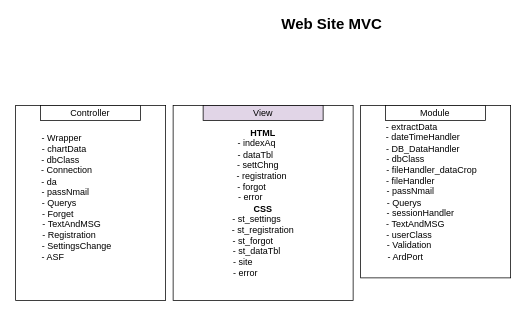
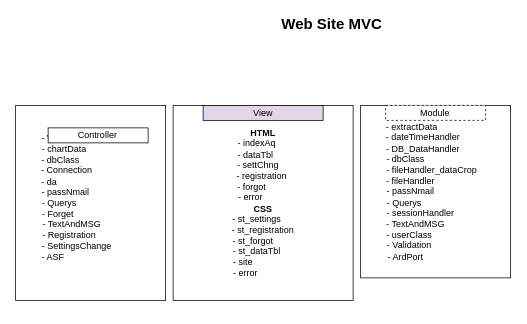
  <mxCell id="0" />
  <mxCell id="1" parent="0" />
  <mxCell id="2" value="&lt;b&gt;&lt;font style=&quot;font-size: 20px&quot;&gt;Web Site MVC&amp;nbsp;&lt;/font&gt;&lt;/b&gt;" style="text;html=1;align=center;verticalAlign=middle;resizable=0;points=[];autosize=1;strokeColor=none;fillColor=none;" vertex="1" parent="1"><mxGeometry x="364" y="20" width="160" height="20" as="geometry" /></mxCell>
  <mxCell id="3" value="" style="group" vertex="1" connectable="0" parent="1"><mxGeometry x="230" y="140" width="240" height="260" as="geometry" /></mxCell>
  <mxCell id="4" value="&lt;b&gt;HTML&lt;/b&gt;&lt;br&gt;- indexAq&amp;nbsp; &amp;nbsp; &amp;nbsp;&lt;br&gt;- dataTbl&amp;nbsp; &amp;nbsp; &amp;nbsp;&amp;nbsp;&lt;br&gt;- settChng&amp;nbsp; &amp;nbsp;&amp;nbsp;&lt;br&gt;- registration&amp;nbsp;&lt;br&gt;- forgot&amp;nbsp; &amp;nbsp; &amp;nbsp; &amp;nbsp; &amp;nbsp;&lt;br&gt;- error&amp;nbsp; &amp;nbsp; &amp;nbsp; &amp;nbsp; &amp;nbsp;&amp;nbsp;&lt;br&gt;&lt;b&gt;CSS&lt;/b&gt;&lt;br&gt;-&amp;nbsp;st_settings&amp;nbsp; &amp;nbsp; &amp;nbsp;&lt;br&gt;-&amp;nbsp;st_registration&lt;br&gt;-&amp;nbsp;st_forgot&amp;nbsp; &amp;nbsp; &amp;nbsp; &amp;nbsp;&amp;nbsp;&lt;br&gt;-&amp;nbsp;st_dataTbl&amp;nbsp; &amp;nbsp; &amp;nbsp;&lt;br&gt;-&amp;nbsp;site&amp;nbsp; &amp;nbsp; &amp;nbsp; &amp;nbsp; &amp;nbsp; &amp;nbsp; &amp;nbsp; &amp;nbsp;&amp;nbsp;&lt;br&gt;-&amp;nbsp;error&amp;nbsp; &amp;nbsp; &amp;nbsp; &amp;nbsp; &amp;nbsp; &amp;nbsp; &amp;nbsp;&amp;nbsp;" style="rounded=0;whiteSpace=wrap;html=1;" vertex="1" parent="3"><mxGeometry width="240" height="260" as="geometry" /></mxCell>
  <mxCell id="5" value="View" style="rounded=0;whiteSpace=wrap;html=1;fillColor=#e1d5e7;" vertex="1" parent="3"><mxGeometry x="40" width="160" height="20" as="geometry" /></mxCell>
  <mxCell id="6" value="" style="group" vertex="1" connectable="0" parent="1"><mxGeometry x="20" y="140" width="200" height="270" as="geometry" /></mxCell>
  <mxCell id="7" value="&lt;span&gt;- Wrapper&amp;nbsp; &amp;nbsp; &amp;nbsp; &amp;nbsp; &amp;nbsp; &amp;nbsp; &amp;nbsp; &amp;nbsp; &amp;nbsp; &amp;nbsp; &amp;nbsp; &amp;nbsp;&lt;/span&gt;&lt;br&gt;&lt;span&gt;- chartData&amp;nbsp; &amp;nbsp; &amp;nbsp; &amp;nbsp; &amp;nbsp; &amp;nbsp;&amp;nbsp;&amp;nbsp; &amp;nbsp; &amp;nbsp; &amp;nbsp; &amp;nbsp;&lt;/span&gt;&lt;br&gt;&lt;span&gt;-&amp;nbsp;dbClass&amp;nbsp; &amp;nbsp; &amp;nbsp; &amp;nbsp; &amp;nbsp; &amp;nbsp; &amp;nbsp; &amp;nbsp; &amp;nbsp; &amp;nbsp; &amp;nbsp; &amp;nbsp;&amp;nbsp;&lt;/span&gt;&lt;br&gt;&lt;span&gt;&amp;nbsp;-&amp;nbsp;&lt;/span&gt;Connection&amp;nbsp; &amp;nbsp; &amp;nbsp; &amp;nbsp; &amp;nbsp; &amp;nbsp; &amp;nbsp; &amp;nbsp; &amp;nbsp; &amp;nbsp;&amp;nbsp;&lt;br&gt;&lt;span&gt;- da&amp;nbsp; &amp;nbsp; &amp;nbsp; &amp;nbsp; &amp;nbsp; &amp;nbsp; &amp;nbsp;&amp;nbsp;&amp;nbsp; &amp;nbsp; &amp;nbsp; &amp;nbsp; &amp;nbsp; &amp;nbsp; &amp;nbsp; &amp;nbsp; &amp;nbsp; &amp;nbsp;&lt;/span&gt;&lt;br&gt;&lt;span&gt;- passNmail&amp;nbsp; &amp;nbsp; &amp;nbsp; &amp;nbsp; &amp;nbsp; &amp;nbsp; &amp;nbsp; &amp;nbsp; &amp;nbsp; &amp;nbsp;&amp;nbsp;&lt;/span&gt;&lt;br&gt;&lt;span&gt;- Querys&amp;nbsp; &amp;nbsp; &amp;nbsp; &amp;nbsp; &amp;nbsp; &amp;nbsp; &amp;nbsp; &amp;nbsp; &amp;nbsp; &amp;nbsp; &amp;nbsp; &amp;nbsp; &amp;nbsp;&lt;/span&gt;&lt;br&gt;&lt;span&gt;- Forget&amp;nbsp; &amp;nbsp; &amp;nbsp; &amp;nbsp; &amp;nbsp; &amp;nbsp; &amp;nbsp;&amp;nbsp;&amp;nbsp;&amp;nbsp; &amp;nbsp; &amp;nbsp; &amp;nbsp; &amp;nbsp; &amp;nbsp;&lt;/span&gt;&lt;br&gt;&lt;span&gt;- TextAndMSG&amp;nbsp; &amp;nbsp; &amp;nbsp; &amp;nbsp; &amp;nbsp; &amp;nbsp; &amp;nbsp; &amp;nbsp;&lt;/span&gt;&lt;br&gt;&lt;span&gt;- Registration&amp;nbsp; &amp;nbsp; &amp;nbsp; &amp;nbsp; &amp;nbsp; &amp;nbsp; &amp;nbsp; &amp;nbsp; &amp;nbsp;&lt;/span&gt;&lt;br&gt;&lt;span&gt;- SettingsChange&amp;nbsp; &amp;nbsp; &amp;nbsp; &amp;nbsp; &amp;nbsp; &amp;nbsp;&lt;br&gt;&lt;/span&gt;- ASF&amp;nbsp; &amp;nbsp; &amp;nbsp; &amp;nbsp; &amp;nbsp; &amp;nbsp; &amp;nbsp; &amp;nbsp; &amp;nbsp; &amp;nbsp; &amp;nbsp; &amp;nbsp;&amp;nbsp; &amp;nbsp; &amp;nbsp; &amp;nbsp;&lt;span&gt;&lt;br&gt;&amp;nbsp; &amp;nbsp; &amp;nbsp; &amp;nbsp; &amp;nbsp; &amp;nbsp; &amp;nbsp; &amp;nbsp; &amp;nbsp; &amp;nbsp; &amp;nbsp;&lt;/span&gt;" style="rounded=0;whiteSpace=wrap;html=1;" vertex="1" parent="6"><mxGeometry width="200" height="260" as="geometry" /></mxCell>
- <mxCell id="8" value="Controller" style="rounded=0;whiteSpace=wrap;html=1;" vertex="1" parent="6"><mxGeometry x="33.333" width="133.333" height="20" as="geometry" /></mxCell>
+ <mxCell id="8" value="Controller" style="rounded=0;whiteSpace=wrap;html=1;" vertex="1" parent="6"><mxGeometry x="43.333" y="30" width="133.333" height="20" as="geometry" /></mxCell>
  <mxCell id="9" value="M" style="group" vertex="1" connectable="0" parent="1"><mxGeometry x="480" y="140" width="200" height="230" as="geometry" /></mxCell>
  <mxCell id="10" value="- extractData&amp;nbsp; &amp;nbsp; &amp;nbsp; &amp;nbsp; &amp;nbsp; &amp;nbsp; &amp;nbsp; &amp;nbsp; &amp;nbsp; &amp;nbsp;&lt;br&gt;- dateTimeHandler&amp;nbsp; &amp;nbsp; &amp;nbsp; &amp;nbsp; &amp;nbsp;&amp;nbsp;&lt;br&gt;-&amp;nbsp;DB_DataHandler&amp;nbsp; &amp;nbsp; &amp;nbsp; &amp;nbsp; &amp;nbsp;&amp;nbsp;&lt;br&gt;-&amp;nbsp;dbClass&amp;nbsp; &amp;nbsp; &amp;nbsp; &amp;nbsp; &amp;nbsp; &amp;nbsp; &amp;nbsp; &amp;nbsp; &amp;nbsp; &amp;nbsp; &amp;nbsp; &amp;nbsp;&amp;nbsp;&lt;br&gt;&amp;nbsp;-&amp;nbsp;fileHandler_dataCrop&amp;nbsp; &amp;nbsp;&amp;nbsp;&lt;br&gt;- fileHandler&amp;nbsp; &amp;nbsp; &amp;nbsp; &amp;nbsp; &amp;nbsp; &amp;nbsp; &amp;nbsp; &amp;nbsp; &amp;nbsp; &amp;nbsp;&amp;nbsp;&lt;br&gt;- passNmail&amp;nbsp; &amp;nbsp; &amp;nbsp; &amp;nbsp; &amp;nbsp; &amp;nbsp; &amp;nbsp; &amp;nbsp; &amp;nbsp; &amp;nbsp;&amp;nbsp;&lt;br&gt;- Querys&amp;nbsp; &amp;nbsp; &amp;nbsp; &amp;nbsp; &amp;nbsp; &amp;nbsp; &amp;nbsp; &amp;nbsp; &amp;nbsp; &amp;nbsp; &amp;nbsp; &amp;nbsp; &amp;nbsp;&lt;br&gt;- sessionHandler&amp;nbsp; &amp;nbsp; &amp;nbsp; &amp;nbsp; &amp;nbsp; &amp;nbsp;&amp;nbsp;&lt;br&gt;- TextAndMSG&amp;nbsp; &amp;nbsp; &amp;nbsp; &amp;nbsp; &amp;nbsp; &amp;nbsp; &amp;nbsp; &amp;nbsp;&amp;nbsp;&lt;br&gt;- userClass&amp;nbsp; &amp;nbsp; &amp;nbsp; &amp;nbsp; &amp;nbsp; &amp;nbsp; &amp;nbsp; &amp;nbsp; &amp;nbsp; &amp;nbsp; &amp;nbsp;&lt;br&gt;&amp;nbsp;- Validation&amp;nbsp; &amp;nbsp; &amp;nbsp; &amp;nbsp; &amp;nbsp; &amp;nbsp; &amp;nbsp; &amp;nbsp; &amp;nbsp; &amp;nbsp; &amp;nbsp;&amp;nbsp;&lt;br&gt;- ArdPort&amp;nbsp; &amp;nbsp; &amp;nbsp; &amp;nbsp; &amp;nbsp; &amp;nbsp; &amp;nbsp; &amp;nbsp; &amp;nbsp; &amp;nbsp; &amp;nbsp; &amp;nbsp;&amp;nbsp;" style="rounded=0;whiteSpace=wrap;html=1;" vertex="1" parent="9"><mxGeometry width="200" height="230" as="geometry" /></mxCell>
- <mxCell id="11" value="Module" style="rounded=0;whiteSpace=wrap;html=1;" vertex="1" parent="9"><mxGeometry x="33.333" width="133.333" height="20" as="geometry" /></mxCell>
+ <mxCell id="11" value="Module" style="rounded=0;whiteSpace=wrap;html=1;dashed=1;" vertex="1" parent="9"><mxGeometry x="33.333" width="133.333" height="20" as="geometry" /></mxCell>
